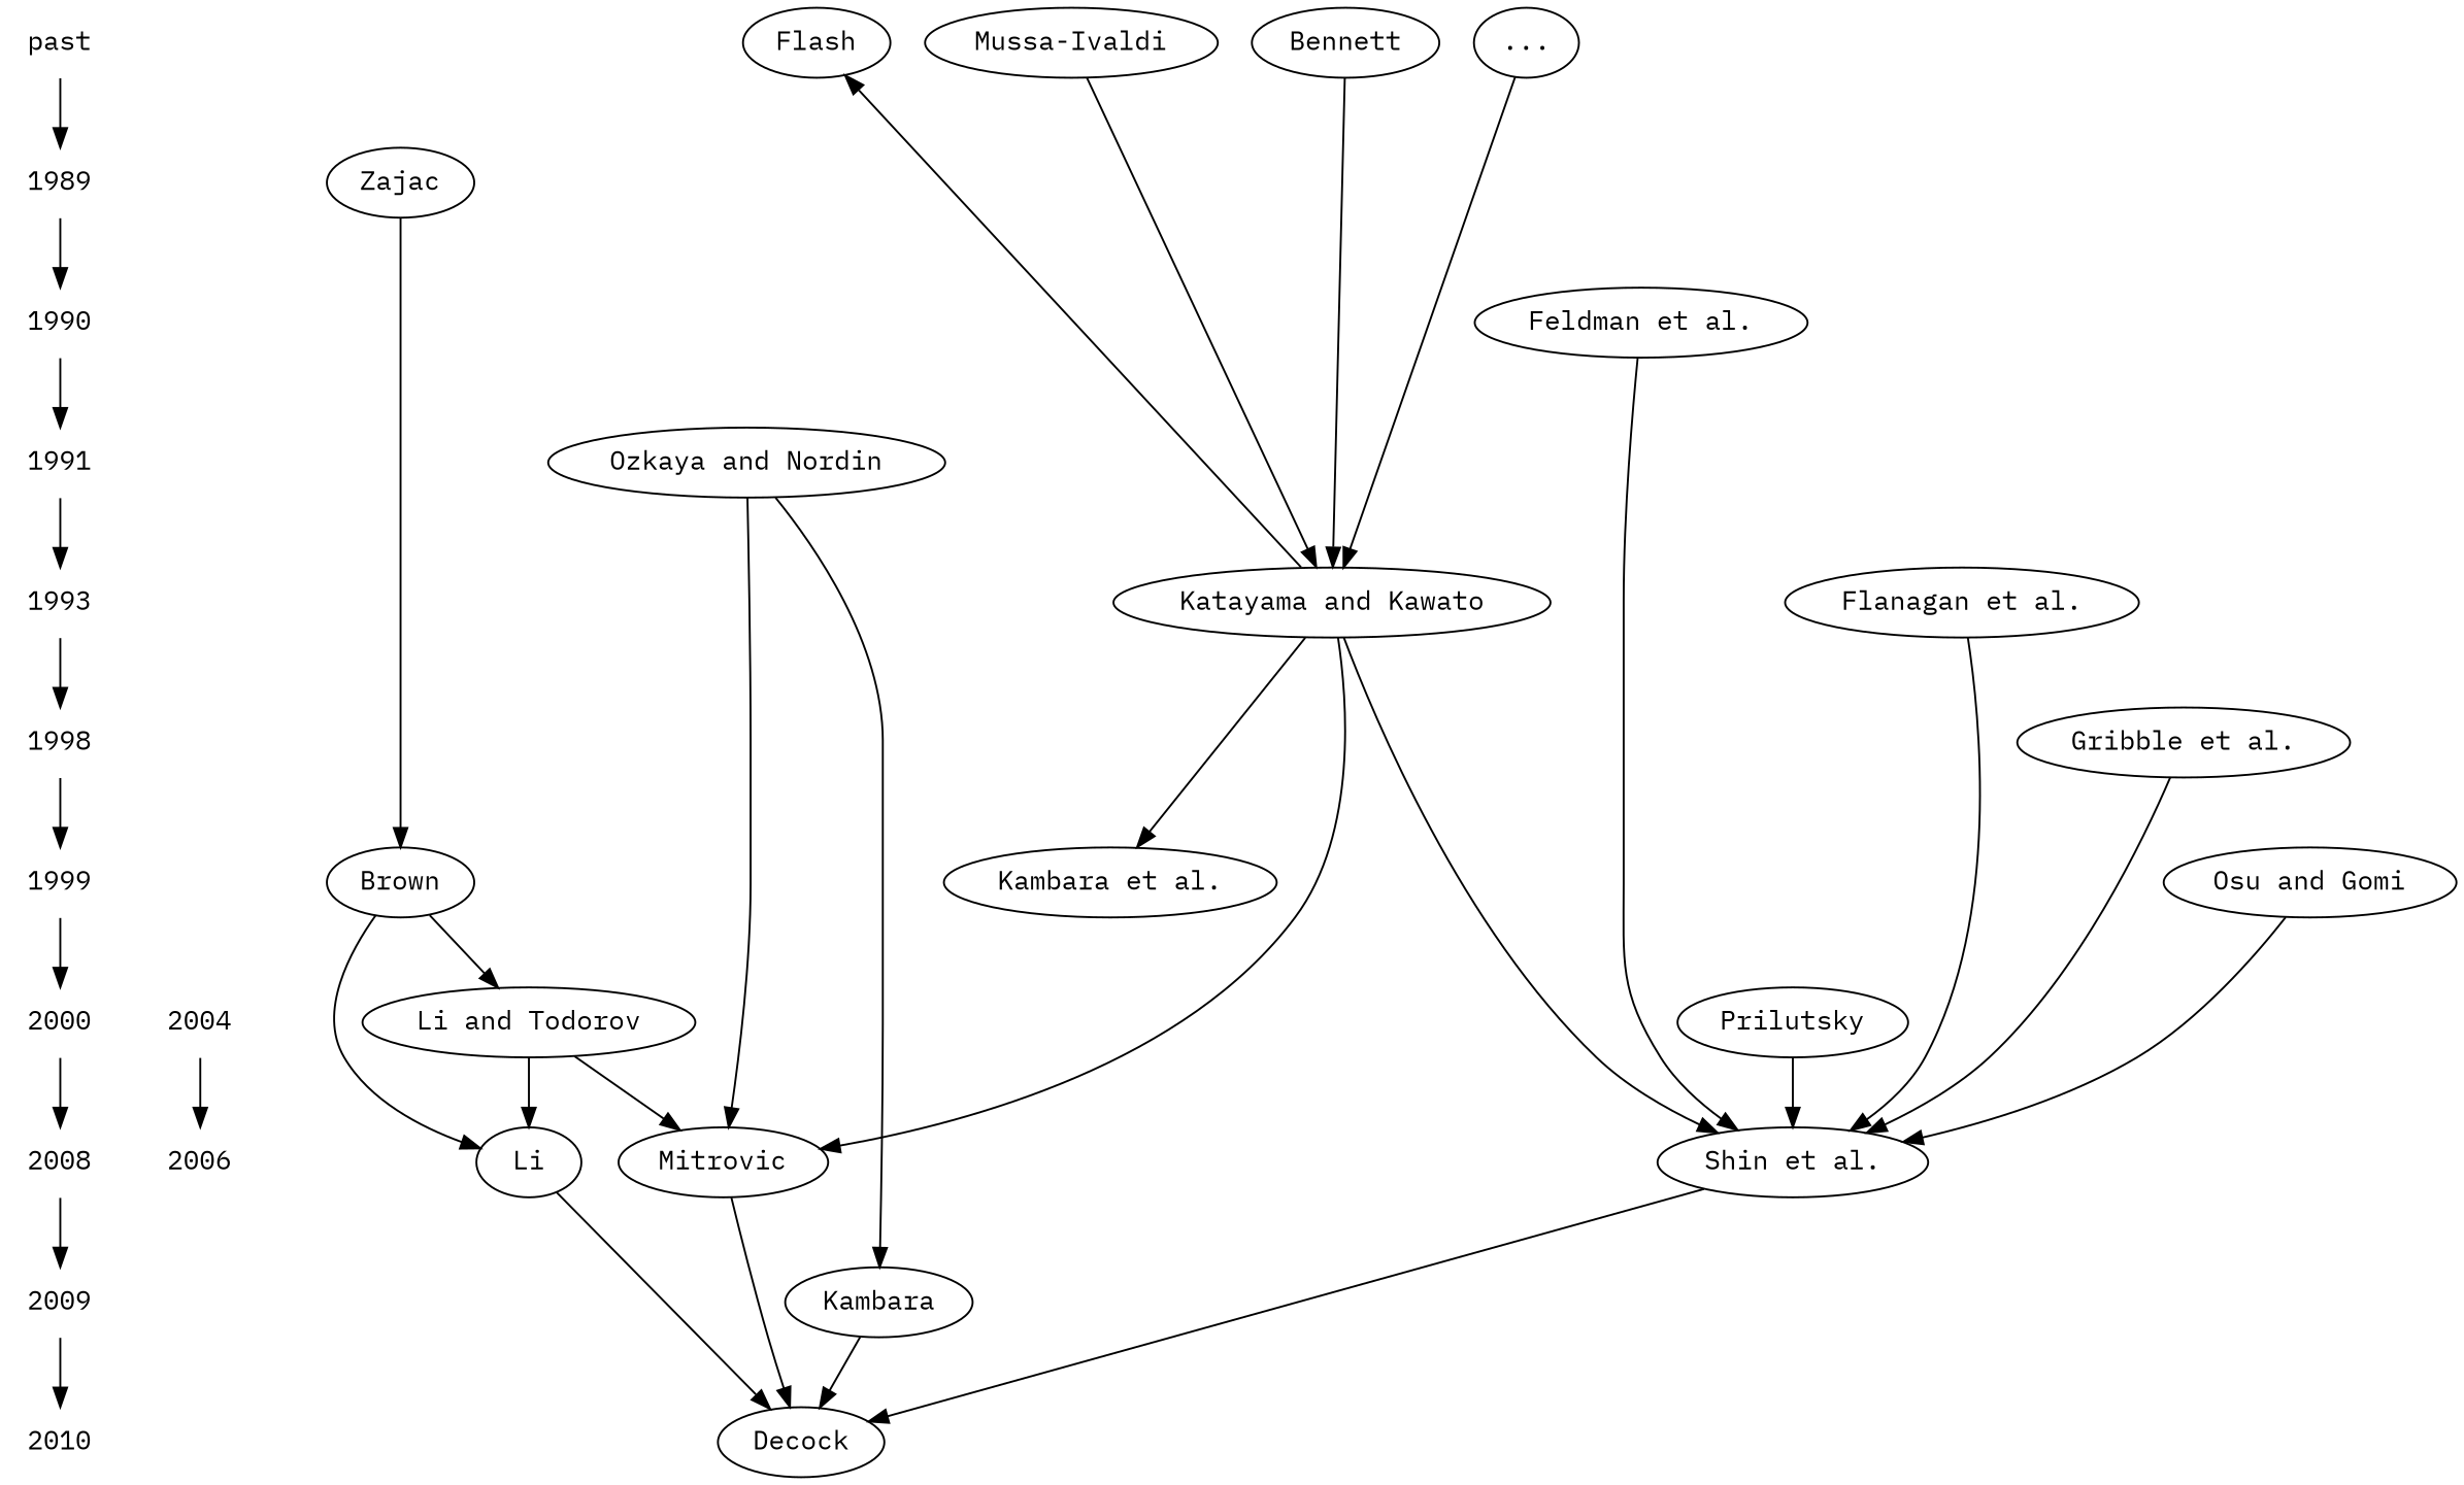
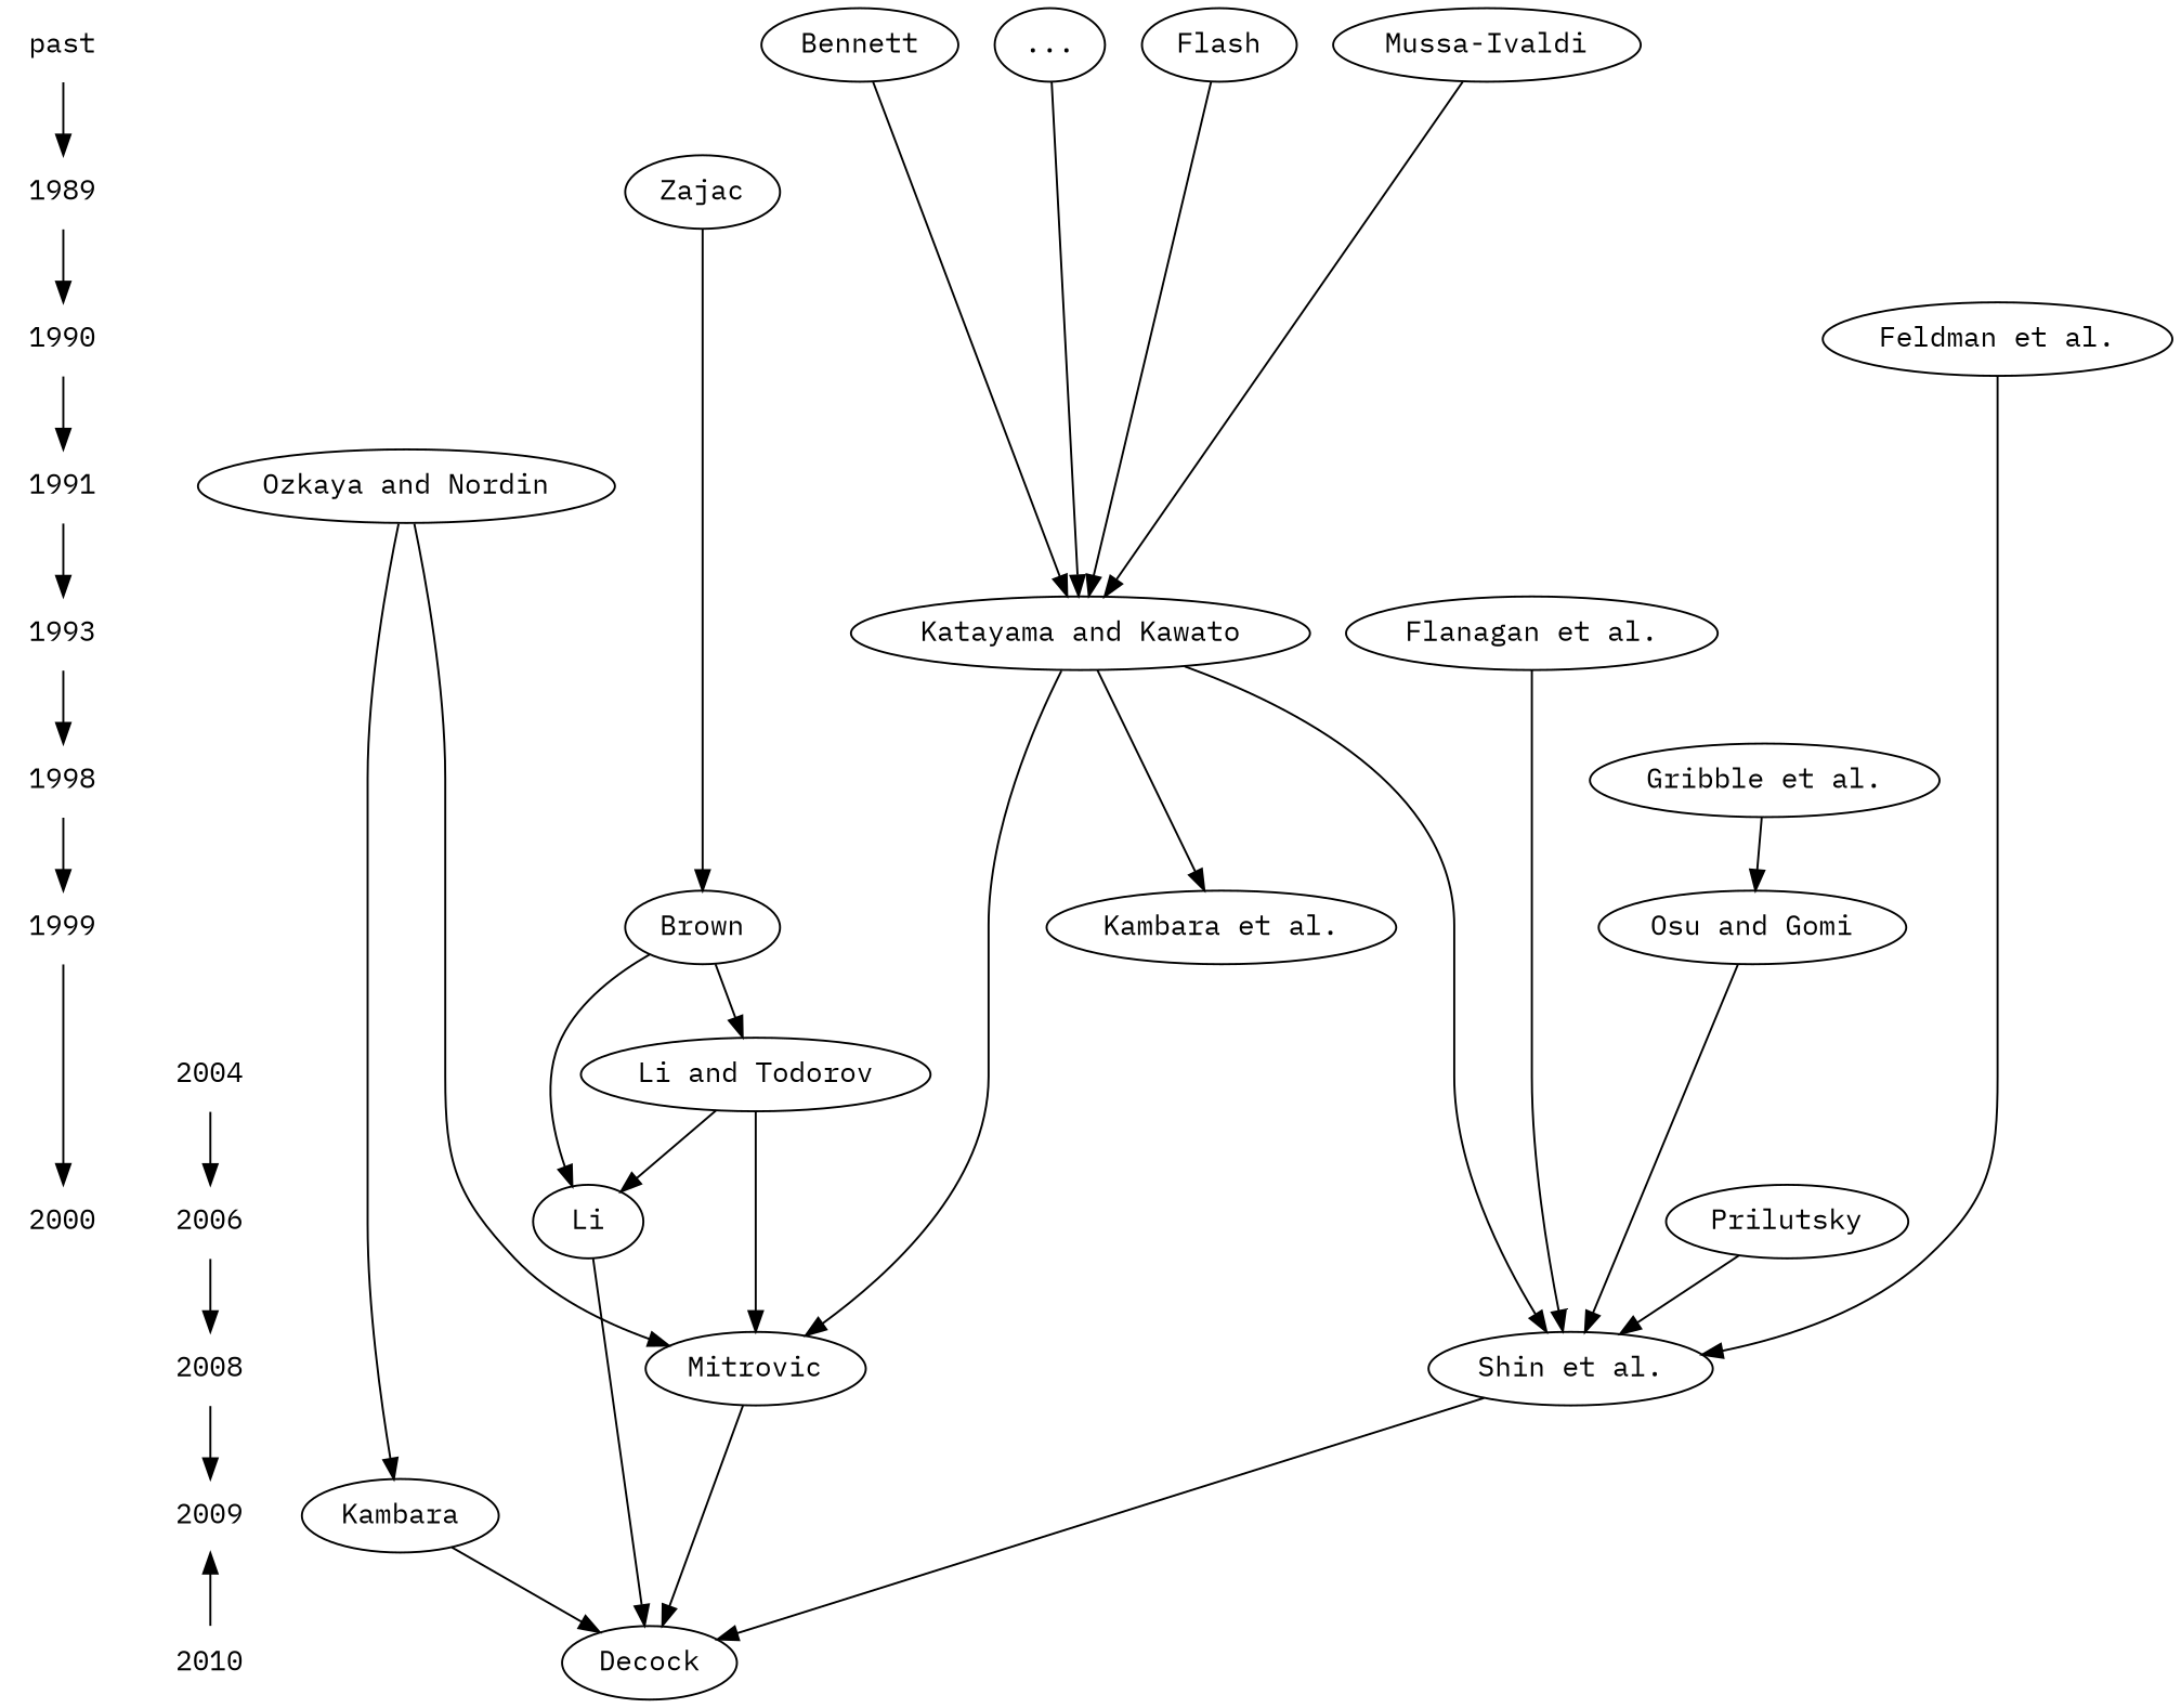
  digraph {
    fontname="IBM Plex Mono"
    rankstep=0.75
    node [fontname="IBM Plex Mono"]
    edge [fontname="IBM Plex Mono"]
    past [shape=plaintext]
    1989 [shape=plaintext]
    1990 [shape=plaintext]
    1991 [shape=plaintext]
    1993 [shape=plaintext]
    1998 [shape=plaintext]
    1999 [shape=plaintext]
    2000 [shape=plaintext]
    2004 [shape=plaintext]
    2006 [shape=plaintext]
    2008 [shape=plaintext]
    2009 [shape=plaintext]
    2010 [shape=plaintext]
    Flash
    "Mussa-Ivaldi"
    Bennett
    "..."
    Zajac
    "Feldman et al."
    "Ozkaya and Nordin"
    "Katayama and Kawato"
    "Flanagan et al."
    "Gribble et al."
    Brown
    "Osu and Gomi"
    n26 [label="Kambara et al."]
    Prilutsky
    "Li and Todorov"
    Li
    Mitrovic
    "Shin et al."
    Kambara
    Decock
    subgraph sub_1 {
      past
      1989
      1990
      1991
      1993
      1998
      1999
      2000
      2004
      2006
      2008
      2009
      2010
    }
    subgraph sub_2 {
      rank=same
      past
      Flash
      "Mussa-Ivaldi"
      Bennett
      "..."
    }
    subgraph sub_3 {
      rank=same
      1989
      Zajac
    }
    subgraph sub_4 {
      rank=same
      1990
      "Feldman et al."
    }
    subgraph sub_5 {
      rank=same
      1991
      "Ozkaya and Nordin"
    }
    subgraph sub_6 {
      rank=same
      1993
      "Katayama and Kawato"
      "Flanagan et al."
    }
    subgraph sub_7 {
      rank=same
      1998
      "Gribble et al."
    }
    subgraph sub_8 {
      rank=same
      1999
      Brown
      "Osu and Gomi"
      n26
    }
    subgraph sub_9 {
      rank=same
      2000
      Prilutsky
    }
    subgraph sub_10 {
      rank=same
      2004
      "Li and Todorov"
    }
    subgraph sub_11 {
      rank=same
      2006
      Li
    }
    subgraph sub_12 {
      rank=same
      2008
      Mitrovic
      "Shin et al."
    }
    subgraph sub_13 {
      rank=same
      2009
      Kambara
    }
    subgraph sub_14 {
      rank=same
      2010
      Decock
    }
    past -> 1989
    1989 -> 1990
    1990 -> 1991
    1991 -> 1993
    1993 -> 1998
    1998 -> 1999
    1999 -> 2000
    2004 -> 2006
-   2000 -> 2008
+   2006 -> 2008
    2008 -> 2009
-   2009 -> 2010
-   "Katayama and Kawato" -> Flash
+   2010 -> 2009
+   Flash -> "Katayama and Kawato"
    "Mussa-Ivaldi" -> "Katayama and Kawato"
    Bennett -> "Katayama and Kawato"
    "..." -> "Katayama and Kawato"
    Zajac -> Brown
    "Feldman et al." -> "Shin et al."
    "Ozkaya and Nordin" -> Mitrovic
    "Ozkaya and Nordin" -> Kambara
    "Katayama and Kawato" -> n26
    "Katayama and Kawato" -> Mitrovic
    "Katayama and Kawato" -> "Shin et al."
    "Flanagan et al." -> "Shin et al."
-   "Gribble et al." -> "Shin et al."
+   "Gribble et al." -> "Osu and Gomi"
    Brown -> "Li and Todorov"
    Brown -> Li
    "Osu and Gomi" -> "Shin et al."
    Prilutsky -> "Shin et al."
    "Li and Todorov" -> Li
    "Li and Todorov" -> Mitrovic
    Li -> Decock
    Mitrovic -> Decock
    "Shin et al." -> Decock
    Kambara -> Decock
  }
